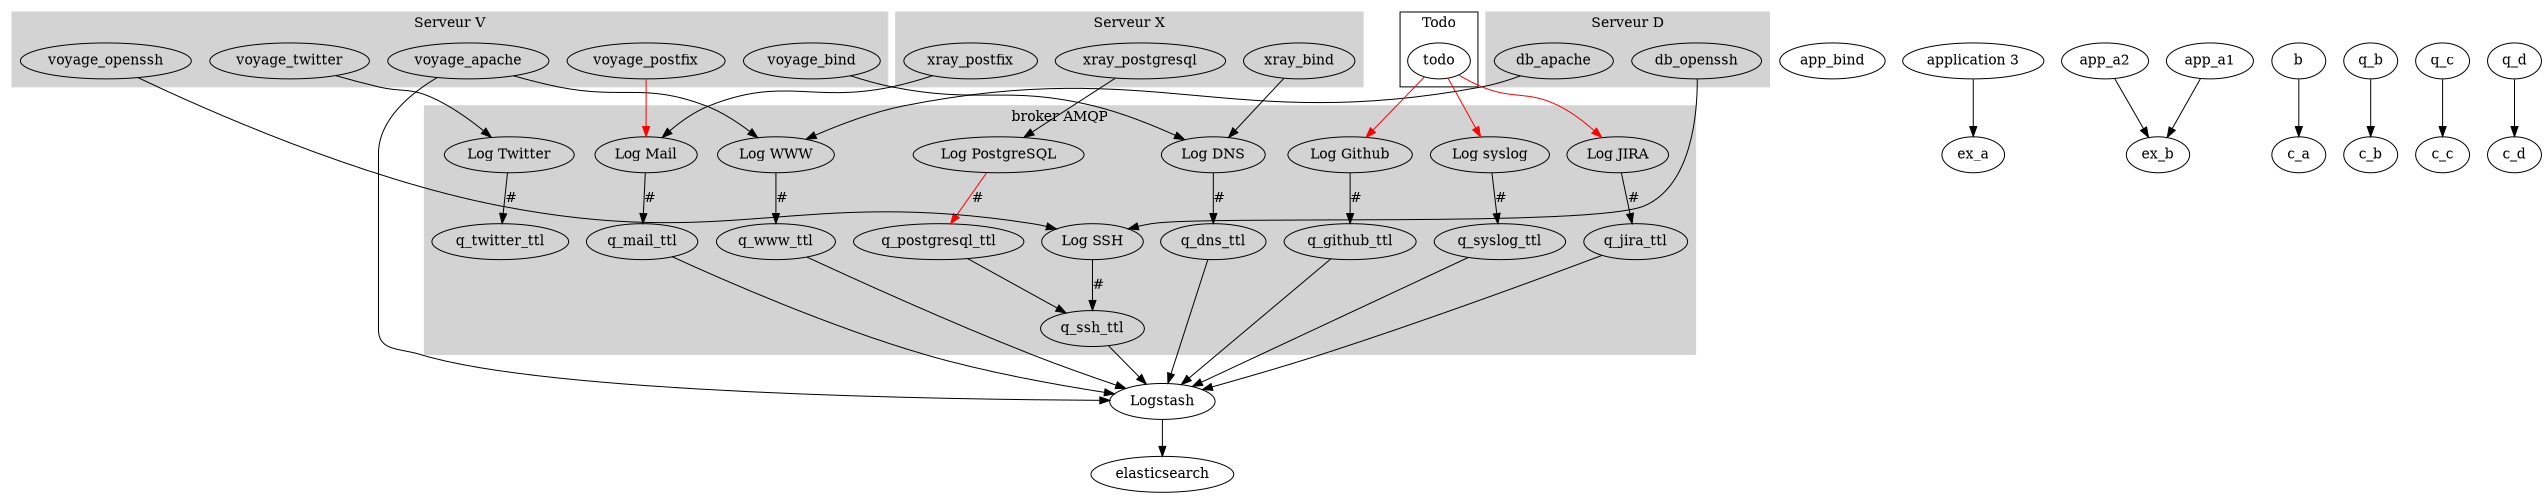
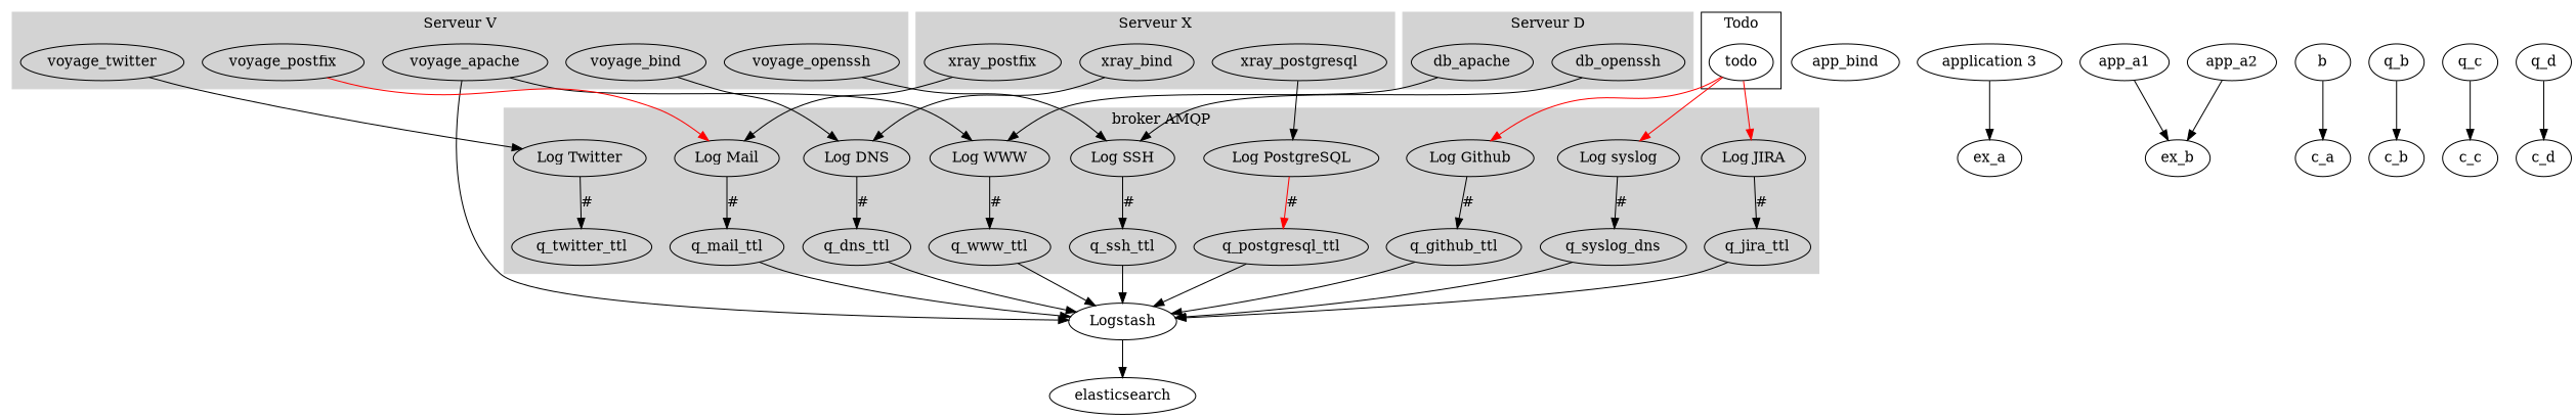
  digraph {
    rankdir=TB
    n1 [label="Log DNS"]
    q_dns_ttl
    n3 [label="Log Mail"]
    q_mail_ttl
    n5 [label="Log WWW"]
    q_www_ttl
    n7 [label="Log SSH"]
    q_ssh_ttl
    n9 [label="Log syslog"]
-   q_syslog_ttl
+   q_syslog_ttl [label=q_syslog_dns]
    n11 [label="Log PostgreSQL"]
    q_postgresql_ttl
    n13 [label="Log Twitter"]
    q_twitter_ttl
    n15 [label="Log JIRA"]
    q_jira_ttl
    n17 [label="Log Github"]
    q_github_ttl
    voyage_apache
    voyage_bind
    voyage_openssh
    voyage_postfix
    voyage_twitter
    xray_bind
    xray_postfix
    xray_postgresql
    n27 [label=db_apache]
    db_openssh
    todo
    n30 [label=Logstash]
    app_bind
    n32 [label="application 3"]
    ex_a
    elasticsearch
    app_a1
    ex_b
    app_a2
    b
    c_a
    q_b
    c_b
    q_c
    c_c
    q_d
    c_d
    subgraph cluster_1 {
      color=lightgrey
      label="broker AMQP"
      style=filled
      n1
      q_dns_ttl
      n3
      q_mail_ttl
      n5
      q_www_ttl
      n7
      q_ssh_ttl
      n9
      q_syslog_ttl
      n11
      q_postgresql_ttl
      n13
      q_twitter_ttl
      n15
      q_jira_ttl
      n17
      q_github_ttl
    }
    subgraph cluster_2 {
      color=lightgrey
      label="Serveur V"
      style=filled
      voyage_apache
      voyage_bind
      voyage_openssh
      voyage_postfix
      voyage_twitter
    }
    subgraph cluster_3 {
      color=lightgrey
      label="Serveur X"
      style=filled
      xray_bind
      xray_postfix
      xray_postgresql
    }
    subgraph cluster_4 {
      color=lightgrey
      label="Serveur D"
      style=filled
      n27
      db_openssh
    }
    subgraph cluster_5 {
      label=Todo
      todo
    }
    n1 -> q_dns_ttl [label="#"]
    q_dns_ttl -> n30
    n3 -> q_mail_ttl [label="#"]
    q_mail_ttl -> n30
    n5 -> q_www_ttl [label="#"]
    q_www_ttl -> n30
    n7 -> q_ssh_ttl [label="#"]
    q_ssh_ttl -> n30
    n9 -> q_syslog_ttl [label="#"]
    q_syslog_ttl -> n30
    n11 -> q_postgresql_ttl [color=red label="#"]
-   q_postgresql_ttl -> q_ssh_ttl
+   q_postgresql_ttl -> n30
    n13 -> q_twitter_ttl [label="#"]
    n15 -> q_jira_ttl [label="#"]
    q_jira_ttl -> n30
    n17 -> q_github_ttl [label="#"]
    q_github_ttl -> n30
    voyage_apache -> n5
    voyage_apache -> n30
    voyage_bind -> n1
    voyage_openssh -> n7
    voyage_postfix -> n3 [color=red]
    voyage_twitter -> n13
    xray_bind -> n1
    xray_postfix -> n3
    xray_postgresql -> n11
    n27 -> n5
    db_openssh -> n7
    todo -> n9 [color=red]
    todo -> n15 [color=red]
    todo -> n17 [color=red]
    n30 -> elasticsearch
    n32 -> ex_a
    app_a1 -> ex_b
    app_a2 -> ex_b
    b -> c_a
    q_b -> c_b
    q_c -> c_c
    q_d -> c_d
  }
